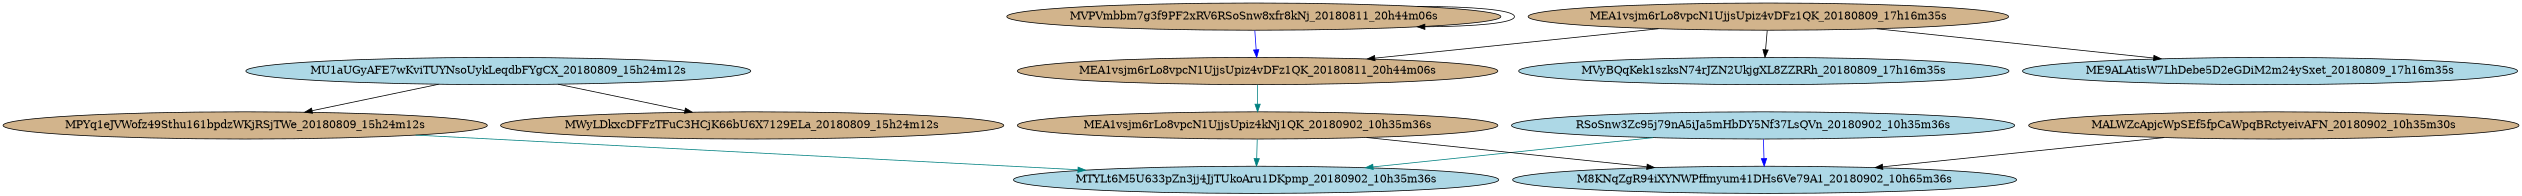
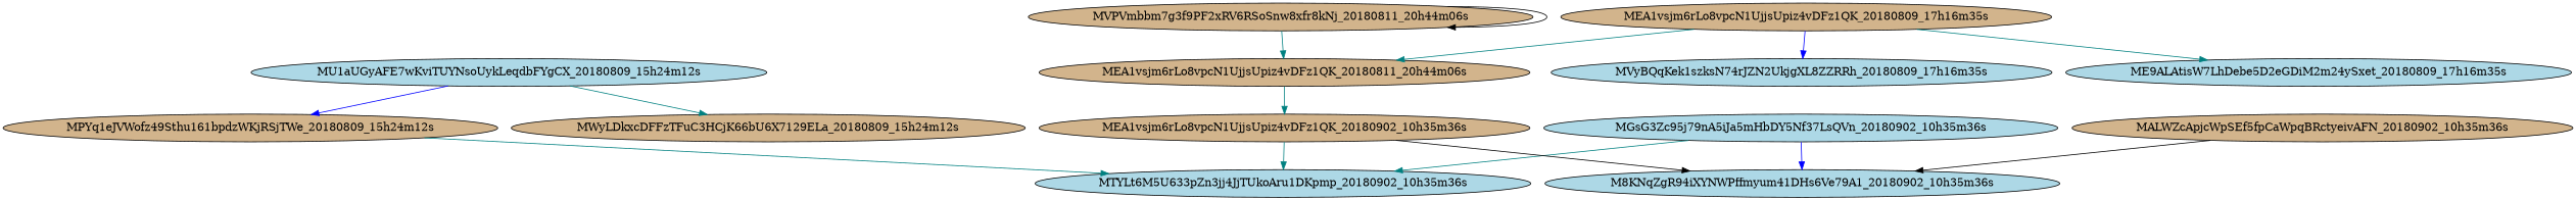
  digraph {
    rankdir=TB
    node [fillcolor=tan style=filled]
    edge [color=teal]
    MWyLDkxcDFFzTFuC3HCjK66bU6X7129ELa_20180809_15h24m12s
    MU1aUGyAFE7wKviTUYNsoUykLeqdbFYgCX_20180809_15h24m12s [fillcolor=lightblue]
    MPYq1eJVWofz49Sthu161bpdzWKjRSjTWe_20180809_15h24m12s
    MTYLt6M5U633pZn3jj4JjTUkoAru1DKpmp_20180902_10h35m36s [fillcolor=lightblue]
-   MGsG3Zc95j79nA5iJa5mHbDY5Nf37LsQVn_20180902_10h35m36s [fillcolor=lightblue label=RSoSnw3Zc95j79nA5iJa5mHbDY5Nf37LsQVn_20180902_10h35m36s]
-   M8KNqZgR94iXYNWPffmyum41DHs6Ve79A1_20180902_10h35m36s [fillcolor=lightblue label=M8KNqZgR94iXYNWPffmyum41DHs6Ve79A1_20180902_10h65m36s]
+   MGsG3Zc95j79nA5iJa5mHbDY5Nf37LsQVn_20180902_10h35m36s [fillcolor=lightblue]
+   M8KNqZgR94iXYNWPffmyum41DHs6Ve79A1_20180902_10h35m36s [fillcolor=lightblue]
    MVPVmbbm7g3f9PF2xRV6RSoSnw8xfr8kNj_20180811_20h44m06s
    MEA1vsjm6rLo8vpcN1UjjsUpiz4vDFz1QK_20180811_20h44m06s
-   MEA1vsjm6rLo8vpcN1UjjsUpiz4vDFz1QK_20180902_10h35m36s [label=MEA1vsjm6rLo8vpcN1UjjsUpiz4kNj1QK_20180902_10h35m36s]
+   MEA1vsjm6rLo8vpcN1UjjsUpiz4vDFz1QK_20180902_10h35m36s
    MEA1vsjm6rLo8vpcN1UjjsUpiz4vDFz1QK_20180809_17h16m35s
    MVyBQqKek1szksN74rJZN2UkjgXL8ZZRRh_20180809_17h16m35s [fillcolor=lightblue]
    ME9ALAtisW7LhDebe5D2eGDiM2m24ySxet_20180809_17h16m35s [fillcolor=lightblue]
-   MALWZcApjcWpSEf5fpCaWpqBRctyeivAFN_20180902_10h35m36s [label=MALWZcApjcWpSEf5fpCaWpqBRctyeivAFN_20180902_10h35m30s]
-   MU1aUGyAFE7wKviTUYNsoUykLeqdbFYgCX_20180809_15h24m12s -> MWyLDkxcDFFzTFuC3HCjK66bU6X7129ELa_20180809_15h24m12s [color=black]
-   MU1aUGyAFE7wKviTUYNsoUykLeqdbFYgCX_20180809_15h24m12s -> MPYq1eJVWofz49Sthu161bpdzWKjRSjTWe_20180809_15h24m12s [color=black]
+   MALWZcApjcWpSEf5fpCaWpqBRctyeivAFN_20180902_10h35m36s
+   MU1aUGyAFE7wKviTUYNsoUykLeqdbFYgCX_20180809_15h24m12s -> MWyLDkxcDFFzTFuC3HCjK66bU6X7129ELa_20180809_15h24m12s
+   MU1aUGyAFE7wKviTUYNsoUykLeqdbFYgCX_20180809_15h24m12s -> MPYq1eJVWofz49Sthu161bpdzWKjRSjTWe_20180809_15h24m12s [color=blue]
    MPYq1eJVWofz49Sthu161bpdzWKjRSjTWe_20180809_15h24m12s -> MTYLt6M5U633pZn3jj4JjTUkoAru1DKpmp_20180902_10h35m36s
    MGsG3Zc95j79nA5iJa5mHbDY5Nf37LsQVn_20180902_10h35m36s -> MTYLt6M5U633pZn3jj4JjTUkoAru1DKpmp_20180902_10h35m36s
    MGsG3Zc95j79nA5iJa5mHbDY5Nf37LsQVn_20180902_10h35m36s -> M8KNqZgR94iXYNWPffmyum41DHs6Ve79A1_20180902_10h35m36s [color=blue]
    MVPVmbbm7g3f9PF2xRV6RSoSnw8xfr8kNj_20180811_20h44m06s -> MVPVmbbm7g3f9PF2xRV6RSoSnw8xfr8kNj_20180811_20h44m06s [color=black]
-   MVPVmbbm7g3f9PF2xRV6RSoSnw8xfr8kNj_20180811_20h44m06s -> MEA1vsjm6rLo8vpcN1UjjsUpiz4vDFz1QK_20180811_20h44m06s [color=blue]
+   MVPVmbbm7g3f9PF2xRV6RSoSnw8xfr8kNj_20180811_20h44m06s -> MEA1vsjm6rLo8vpcN1UjjsUpiz4vDFz1QK_20180811_20h44m06s
    MEA1vsjm6rLo8vpcN1UjjsUpiz4vDFz1QK_20180811_20h44m06s -> MEA1vsjm6rLo8vpcN1UjjsUpiz4vDFz1QK_20180902_10h35m36s
    MEA1vsjm6rLo8vpcN1UjjsUpiz4vDFz1QK_20180902_10h35m36s -> MTYLt6M5U633pZn3jj4JjTUkoAru1DKpmp_20180902_10h35m36s
    MEA1vsjm6rLo8vpcN1UjjsUpiz4vDFz1QK_20180902_10h35m36s -> M8KNqZgR94iXYNWPffmyum41DHs6Ve79A1_20180902_10h35m36s [color=black]
-   MEA1vsjm6rLo8vpcN1UjjsUpiz4vDFz1QK_20180809_17h16m35s -> MEA1vsjm6rLo8vpcN1UjjsUpiz4vDFz1QK_20180811_20h44m06s [color=black]
-   MEA1vsjm6rLo8vpcN1UjjsUpiz4vDFz1QK_20180809_17h16m35s -> MVyBQqKek1szksN74rJZN2UkjgXL8ZZRRh_20180809_17h16m35s [color=black]
-   MEA1vsjm6rLo8vpcN1UjjsUpiz4vDFz1QK_20180809_17h16m35s -> ME9ALAtisW7LhDebe5D2eGDiM2m24ySxet_20180809_17h16m35s [color=black]
+   MEA1vsjm6rLo8vpcN1UjjsUpiz4vDFz1QK_20180809_17h16m35s -> MEA1vsjm6rLo8vpcN1UjjsUpiz4vDFz1QK_20180811_20h44m06s
+   MEA1vsjm6rLo8vpcN1UjjsUpiz4vDFz1QK_20180809_17h16m35s -> MVyBQqKek1szksN74rJZN2UkjgXL8ZZRRh_20180809_17h16m35s [color=blue]
+   MEA1vsjm6rLo8vpcN1UjjsUpiz4vDFz1QK_20180809_17h16m35s -> ME9ALAtisW7LhDebe5D2eGDiM2m24ySxet_20180809_17h16m35s
    MALWZcApjcWpSEf5fpCaWpqBRctyeivAFN_20180902_10h35m36s -> M8KNqZgR94iXYNWPffmyum41DHs6Ve79A1_20180902_10h35m36s [color=black]
  }
